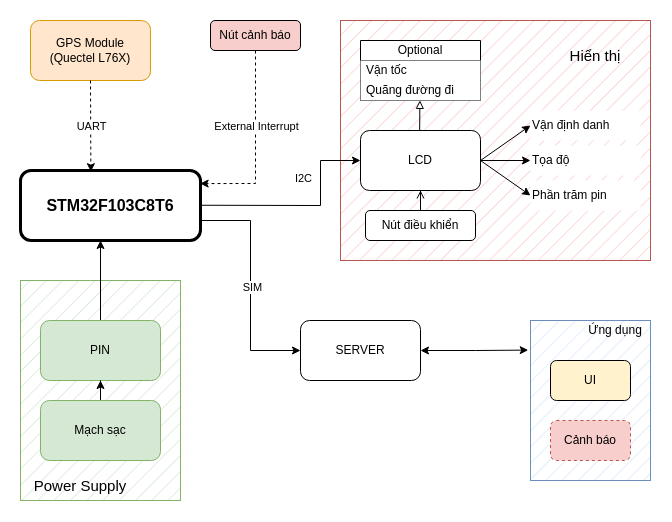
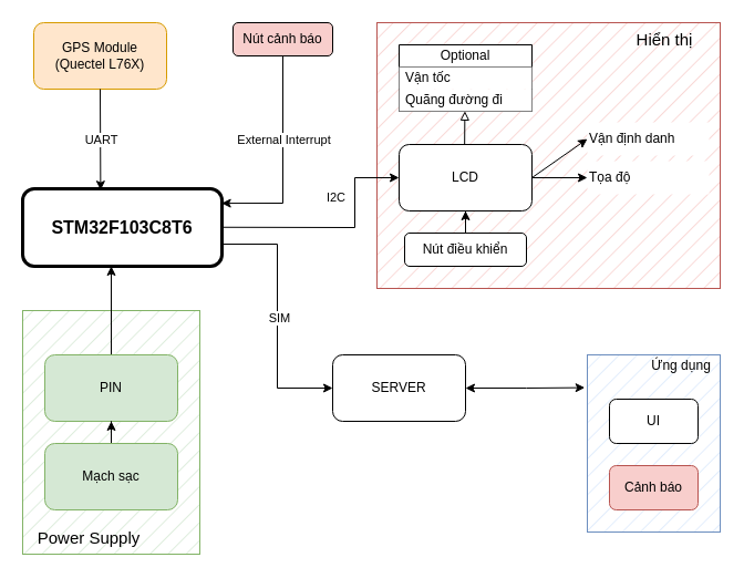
  <mxCell id="0" />
  <mxCell id="1" parent="0" />
  <mxCell id="2" value="" style="rounded=0;whiteSpace=wrap;html=1;fillColor=#dae8fc;strokeColor=#6c8ebf;fillStyle=hatch;" vertex="1" parent="1"><mxGeometry x="530" y="320" width="120" height="160" as="geometry" /></mxCell>
  <mxCell id="3" value="" style="rounded=0;whiteSpace=wrap;html=1;fillColor=#f8cecc;strokeColor=#b85450;fillStyle=hatch;" vertex="1" parent="1"><mxGeometry x="340" y="20" width="310" height="240" as="geometry" /></mxCell>
  <mxCell id="4" value="" style="rounded=0;whiteSpace=wrap;html=1;fillColor=#d5e8d4;strokeColor=#82b366;fillStyle=hatch;" vertex="1" parent="1"><mxGeometry x="20" y="280" width="160" height="220" as="geometry" /></mxCell>
  <mxCell id="5" value="&lt;font style=&quot;font-size: 16px;&quot;&gt;&lt;b style=&quot;font-size: 16px;&quot;&gt;STM32F103C8T6&lt;/b&gt;&lt;/font&gt;" style="rounded=1;whiteSpace=wrap;html=1;strokeWidth=3;fontSize=16;" vertex="1" parent="1"><mxGeometry x="20" y="170" width="180" height="70" as="geometry" /></mxCell>
  <mxCell id="6" value="&lt;div&gt;GPS Module&lt;/div&gt;&lt;div&gt;(Quectel L76X)&lt;br&gt;&lt;/div&gt;" style="rounded=1;whiteSpace=wrap;html=1;fillColor=#ffe6cc;strokeColor=#d79b00;" vertex="1" parent="1"><mxGeometry x="30" y="20" width="120" height="60" as="geometry" /></mxCell>
- <mxCell id="7" value="" style="endArrow=classic;html=1;rounded=0;entryX=0.391;entryY=0.017;entryDx=0;entryDy=0;exitX=0.5;exitY=1;exitDx=0;exitDy=0;entryPerimeter=0;dashed=1;" edge="1" parent="1" source="6" target="5"><mxGeometry relative="1" as="geometry"><mxPoint x="145" y="100" as="sourcePoint" /><mxPoint x="245" y="100" as="targetPoint" /></mxGeometry></mxCell>
+ <mxCell id="7" value="" style="endArrow=classic;html=1;rounded=0;entryX=0.391;entryY=0.017;entryDx=0;entryDy=0;exitX=0.5;exitY=1;exitDx=0;exitDy=0;entryPerimeter=0;" edge="1" parent="1" source="6" target="5"><mxGeometry relative="1" as="geometry"><mxPoint x="145" y="100" as="sourcePoint" /><mxPoint x="245" y="100" as="targetPoint" /></mxGeometry></mxCell>
  <mxCell id="8" value="&lt;div&gt;UART&lt;/div&gt;" style="edgeLabel;resizable=0;html=1;;align=center;verticalAlign=middle;" connectable="0" vertex="1" parent="7"><mxGeometry relative="1" as="geometry" /></mxCell>
  <mxCell id="9" value="Nút cảnh báo" style="rounded=1;whiteSpace=wrap;html=1;fillColor=#f8cecc;" vertex="1" parent="1"><mxGeometry x="210" y="20" width="90" height="30" as="geometry" /></mxCell>
- <mxCell id="10" value="" style="endArrow=classic;html=1;rounded=0;entryX=0.998;entryY=0.187;entryDx=0;entryDy=0;exitX=0.5;exitY=1;exitDx=0;exitDy=0;entryPerimeter=0;dashed=1;" edge="1" parent="1" source="9" target="5"><mxGeometry relative="1" as="geometry"><mxPoint x="294.8" y="50" as="sourcePoint" /><mxPoint x="294.8" y="140" as="targetPoint" /><Array as="points"><mxPoint x="255" y="183" /></Array></mxGeometry></mxCell>
+ <mxCell id="10" value="" style="endArrow=classic;html=1;rounded=0;entryX=0.998;entryY=0.187;entryDx=0;entryDy=0;exitX=0.5;exitY=1;exitDx=0;exitDy=0;entryPerimeter=0;" edge="1" parent="1" source="9" target="5"><mxGeometry relative="1" as="geometry"><mxPoint x="294.8" y="50" as="sourcePoint" /><mxPoint x="294.8" y="140" as="targetPoint" /><Array as="points"><mxPoint x="255" y="183" /></Array></mxGeometry></mxCell>
  <mxCell id="11" value="External Interrupt" style="edgeLabel;resizable=0;html=1;;align=center;verticalAlign=middle;" connectable="0" vertex="1" parent="10"><mxGeometry relative="1" as="geometry"><mxPoint y="-19" as="offset" /></mxGeometry></mxCell>
  <mxCell id="12" style="edgeStyle=orthogonalEdgeStyle;rounded=0;orthogonalLoop=1;jettySize=auto;html=1;" edge="1" parent="1" source="13"><mxGeometry relative="1" as="geometry"><mxPoint x="100" y="240" as="targetPoint" /><Array as="points"><mxPoint x="100" y="240" /></Array></mxGeometry></mxCell>
  <mxCell id="13" value="PIN" style="rounded=1;whiteSpace=wrap;html=1;fillColor=#d5e8d4;strokeColor=#82b366;" vertex="1" parent="1"><mxGeometry x="40" y="320" width="120" height="60" as="geometry" /></mxCell>
  <mxCell id="14" style="edgeStyle=orthogonalEdgeStyle;rounded=0;orthogonalLoop=1;jettySize=auto;html=1;entryX=0.5;entryY=1;entryDx=0;entryDy=0;" edge="1" parent="1" source="15" target="13"><mxGeometry relative="1" as="geometry" /></mxCell>
  <mxCell id="15" value="Mạch sạc " style="rounded=1;whiteSpace=wrap;html=1;fillColor=#d5e8d4;strokeColor=#82b366;" vertex="1" parent="1"><mxGeometry x="40" y="400" width="120" height="60" as="geometry" /></mxCell>
  <mxCell id="16" value="&lt;div style=&quot;font-size: 15px;&quot;&gt;Power Supply &lt;br style=&quot;font-size: 15px;&quot;&gt;&lt;/div&gt;" style="text;html=1;align=center;verticalAlign=middle;whiteSpace=wrap;rounded=0;fontSize=15;fillColor=none;" vertex="1" parent="1"><mxGeometry x="20" y="470" width="120" height="30" as="geometry" /></mxCell>
  <mxCell id="17" value="LCD" style="rounded=1;whiteSpace=wrap;html=1;fontSize=12;" vertex="1" parent="1"><mxGeometry x="360" y="130" width="120" height="60" as="geometry" /></mxCell>
  <mxCell id="18" value="" style="endArrow=classic;html=1;rounded=0;entryX=0;entryY=0.5;entryDx=0;entryDy=0;" edge="1" parent="1" target="17"><mxGeometry relative="1" as="geometry"><mxPoint x="200" y="204.76" as="sourcePoint" /><mxPoint x="300" y="204.76" as="targetPoint" /><Array as="points"><mxPoint x="320" y="205" /><mxPoint x="320" y="160" /></Array></mxGeometry></mxCell>
  <mxCell id="19" value="I2C" style="edgeLabel;resizable=0;html=1;;align=center;verticalAlign=middle;" connectable="0" vertex="1" parent="18"><mxGeometry relative="1" as="geometry"><mxPoint y="-27" as="offset" /></mxGeometry></mxCell>
  <mxCell id="20" value="Vận định danh " style="text;html=1;align=left;verticalAlign=middle;whiteSpace=wrap;rounded=0;fillColor=default;" vertex="1" parent="1"><mxGeometry x="530" y="110" width="110" height="30" as="geometry" /></mxCell>
  <mxCell id="21" value="Tọa độ " style="text;html=1;align=left;verticalAlign=middle;whiteSpace=wrap;rounded=0;fillColor=default;" vertex="1" parent="1"><mxGeometry x="530" y="145" width="110" height="30" as="geometry" /></mxCell>
- <mxCell id="22" value="Phần trăm pin " style="text;html=1;align=left;verticalAlign=middle;whiteSpace=wrap;rounded=0;fillColor=default;" vertex="1" parent="1"><mxGeometry x="530" y="180" width="110" height="30" as="geometry" /></mxCell>
  <mxCell id="23" value="" style="endArrow=classic;html=1;rounded=0;entryX=0;entryY=0.5;entryDx=0;entryDy=0;" edge="1" parent="1" target="20"><mxGeometry width="50" height="50" relative="1" as="geometry"><mxPoint x="480" y="160" as="sourcePoint" /><mxPoint x="530" y="110" as="targetPoint" /></mxGeometry></mxCell>
  <mxCell id="24" value="" style="endArrow=classic;html=1;rounded=0;entryX=0;entryY=0.5;entryDx=0;entryDy=0;exitX=1;exitY=0.5;exitDx=0;exitDy=0;" edge="1" parent="1" source="17" target="21"><mxGeometry width="50" height="50" relative="1" as="geometry"><mxPoint x="490" y="170" as="sourcePoint" /><mxPoint x="540" y="135" as="targetPoint" /></mxGeometry></mxCell>
- <mxCell id="25" value="" style="endArrow=classic;html=1;rounded=0;entryX=0;entryY=0.5;entryDx=0;entryDy=0;exitX=1;exitY=0.5;exitDx=0;exitDy=0;" edge="1" parent="1" source="17" target="22"><mxGeometry width="50" height="50" relative="1" as="geometry"><mxPoint x="490" y="170" as="sourcePoint" /><mxPoint x="540" y="170" as="targetPoint" /></mxGeometry></mxCell>
  <mxCell id="26" value="Optional " style="swimlane;fontStyle=0;childLayout=stackLayout;horizontal=1;startSize=20;horizontalStack=0;resizeParent=1;resizeParentMax=0;resizeLast=0;collapsible=1;marginBottom=0;whiteSpace=wrap;html=1;" vertex="1" parent="1"><mxGeometry x="360" y="40" width="120" height="60" as="geometry" /></mxCell>
  <mxCell id="27" value="&lt;div&gt;Vận tốc &lt;br&gt;&lt;/div&gt;" style="text;strokeColor=none;fillColor=default;align=left;verticalAlign=middle;spacingLeft=4;spacingRight=4;overflow=hidden;points=[[0,0.5],[1,0.5]];portConstraint=eastwest;rotatable=0;whiteSpace=wrap;html=1;" vertex="1" parent="26"><mxGeometry y="20" width="120" height="20" as="geometry" /></mxCell>
  <mxCell id="28" value="Quãng đường đi " style="text;strokeColor=none;fillColor=default;align=left;verticalAlign=middle;spacingLeft=4;spacingRight=4;overflow=hidden;points=[[0,0.5],[1,0.5]];portConstraint=eastwest;rotatable=0;whiteSpace=wrap;html=1;" vertex="1" parent="26"><mxGeometry y="40" width="120" height="20" as="geometry" /></mxCell>
  <mxCell id="29" style="edgeStyle=orthogonalEdgeStyle;rounded=0;orthogonalLoop=1;jettySize=auto;html=1;entryX=0.495;entryY=0.993;entryDx=0;entryDy=0;entryPerimeter=0;endArrow=block;endFill=0;exitX=0.493;exitY=0.003;exitDx=0;exitDy=0;exitPerimeter=0;" edge="1" parent="1" source="17" target="28"><mxGeometry relative="1" as="geometry" /></mxCell>
- <mxCell id="30" style="edgeStyle=orthogonalEdgeStyle;rounded=0;orthogonalLoop=1;jettySize=auto;html=1;entryX=0.5;entryY=1;entryDx=0;entryDy=0;endArrow=open;" edge="1" parent="1" source="31" target="17"><mxGeometry relative="1" as="geometry" /></mxCell>
+ <mxCell id="30" style="edgeStyle=orthogonalEdgeStyle;rounded=0;orthogonalLoop=1;jettySize=auto;html=1;entryX=0.5;entryY=1;entryDx=0;entryDy=0;" edge="1" parent="1" source="31" target="17"><mxGeometry relative="1" as="geometry" /></mxCell>
  <mxCell id="31" value="Nút điều khiển " style="rounded=1;whiteSpace=wrap;html=1;" vertex="1" parent="1"><mxGeometry x="365" y="210" width="110" height="30" as="geometry" /></mxCell>
- <mxCell id="32" value="Hiển thị " style="text;html=1;align=center;verticalAlign=middle;whiteSpace=wrap;rounded=0;fontSize=15;fillColor=none;" vertex="1" parent="1"><mxGeometry x="545" y="40" width="100" height="30" as="geometry" /></mxCell>
+ <mxCell id="32" value="Hiển thị " style="text;html=1;align=center;verticalAlign=middle;whiteSpace=wrap;rounded=0;fontSize=15;fillColor=none;" vertex="1" parent="1"><mxGeometry x="550" y="20" width="100" height="30" as="geometry" /></mxCell>
  <mxCell id="33" value="SERVER " style="rounded=1;whiteSpace=wrap;html=1;" vertex="1" parent="1"><mxGeometry x="300" y="320" width="120" height="60" as="geometry" /></mxCell>
  <mxCell id="34" value="" style="endArrow=classic;html=1;rounded=0;entryX=0;entryY=0.5;entryDx=0;entryDy=0;" edge="1" parent="1" target="33"><mxGeometry relative="1" as="geometry"><mxPoint x="200" y="220" as="sourcePoint" /><mxPoint x="300" y="220" as="targetPoint" /><Array as="points"><mxPoint x="250" y="220" /><mxPoint x="250" y="350" /></Array></mxGeometry></mxCell>
  <mxCell id="35" value="&lt;div&gt;SIM&lt;/div&gt;" style="edgeLabel;html=1;align=center;verticalAlign=middle;resizable=0;points=[];" vertex="1" connectable="0" parent="34"><mxGeometry x="0.012" y="1" relative="1" as="geometry"><mxPoint as="offset" /></mxGeometry></mxCell>
- <mxCell id="36" value="UI" style="rounded=1;whiteSpace=wrap;html=1;fillColor=#fff2cc;" vertex="1" parent="1"><mxGeometry x="550" y="360" width="80" height="40" as="geometry" /></mxCell>
- <mxCell id="37" value="Cảnh báo " style="rounded=1;whiteSpace=wrap;html=1;fillColor=#f8cecc;strokeColor=#b85450;dashed=1;" vertex="1" parent="1"><mxGeometry x="550" y="420" width="80" height="40" as="geometry" /></mxCell>
+ <mxCell id="36" value="UI" style="rounded=1;whiteSpace=wrap;html=1;" vertex="1" parent="1"><mxGeometry x="550" y="360" width="80" height="40" as="geometry" /></mxCell>
+ <mxCell id="37" value="Cảnh báo " style="rounded=1;whiteSpace=wrap;html=1;fillColor=#f8cecc;strokeColor=#b85450;" vertex="1" parent="1"><mxGeometry x="550" y="420" width="80" height="40" as="geometry" /></mxCell>
  <mxCell id="38" value="Ứng dụng " style="text;html=1;align=center;verticalAlign=middle;whiteSpace=wrap;rounded=0;" vertex="1" parent="1"><mxGeometry x="580" y="320" width="70" height="20" as="geometry" /></mxCell>
  <mxCell id="39" style="edgeStyle=orthogonalEdgeStyle;rounded=0;orthogonalLoop=1;jettySize=auto;html=1;entryX=-0.019;entryY=0.185;entryDx=0;entryDy=0;entryPerimeter=0;startArrow=classic;startFill=1;" edge="1" parent="1" source="33" target="2"><mxGeometry relative="1" as="geometry" /></mxCell>
